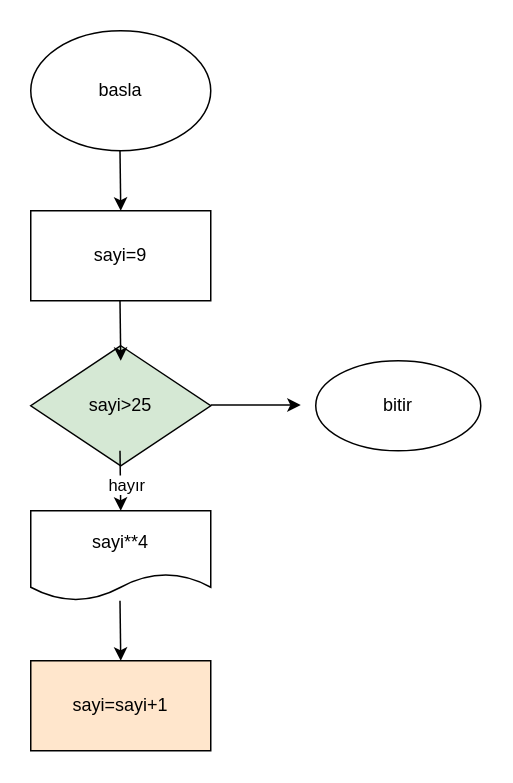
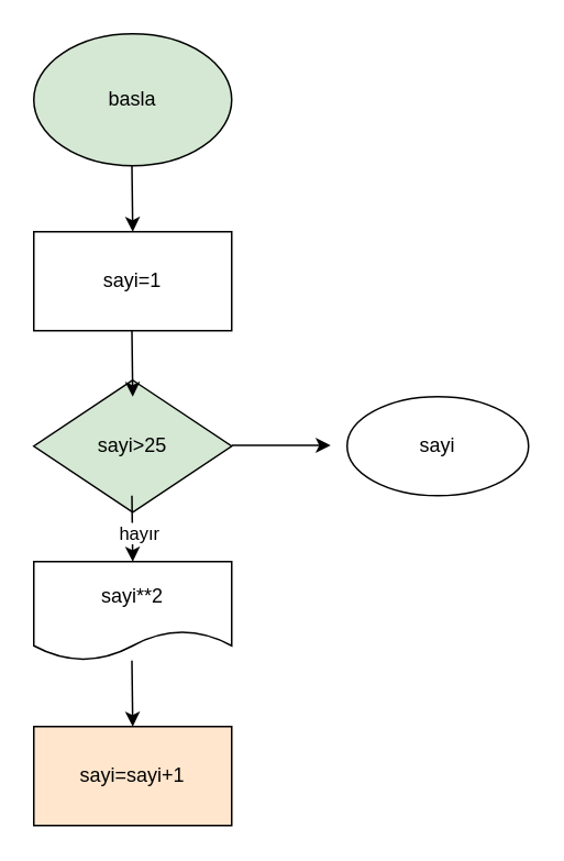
  <mxCell id="0" />
  <mxCell id="1" parent="0" />
- <mxCell id="2" value="basla" style="ellipse;whiteSpace=wrap;html=1;" vertex="1" parent="1"><mxGeometry x="20" y="20" width="120" height="80" as="geometry" /></mxCell>
+ <mxCell id="2" value="basla" style="ellipse;whiteSpace=wrap;html=1;fillColor=#d5e8d4;" vertex="1" parent="1"><mxGeometry x="20" y="20" width="120" height="80" as="geometry" /></mxCell>
  <mxCell id="3" value="" style="endArrow=classic;html=1;" edge="1" parent="1"><mxGeometry width="50" height="50" relative="1" as="geometry"><mxPoint x="79.5" y="100" as="sourcePoint" /><mxPoint x="80" y="140" as="targetPoint" /></mxGeometry></mxCell>
- <mxCell id="4" value="sayi=9" style="rounded=0;whiteSpace=wrap;html=1;" vertex="1" parent="1"><mxGeometry x="20" y="140" width="120" height="60" as="geometry" /></mxCell>
+ <mxCell id="4" value="sayi=1" style="rounded=0;whiteSpace=wrap;html=1;" vertex="1" parent="1"><mxGeometry x="20" y="140" width="120" height="60" as="geometry" /></mxCell>
  <mxCell id="5" value="sayi&amp;gt;25" style="rhombus;whiteSpace=wrap;html=1;fillColor=#d5e8d4;" vertex="1" parent="1"><mxGeometry x="20" y="230" width="120" height="80" as="geometry" /></mxCell>
  <mxCell id="6" value="sayi=sayi+1" style="rounded=0;whiteSpace=wrap;html=1;fillColor=#ffe6cc;" vertex="1" parent="1"><mxGeometry x="20" y="440" width="120" height="60" as="geometry" /></mxCell>
- <mxCell id="7" value="sayi**4" style="shape=document;whiteSpace=wrap;html=1;boundedLbl=1;" vertex="1" parent="1"><mxGeometry x="20" y="340" width="120" height="60" as="geometry" /></mxCell>
+ <mxCell id="7" value="sayi**2" style="shape=document;whiteSpace=wrap;html=1;boundedLbl=1;" vertex="1" parent="1"><mxGeometry x="20" y="340" width="120" height="60" as="geometry" /></mxCell>
  <mxCell id="8" value="" style="endArrow=classic;html=1;" edge="1" parent="1"><mxGeometry width="50" height="50" relative="1" as="geometry"><mxPoint x="79.5" y="200" as="sourcePoint" /><mxPoint x="80" y="240" as="targetPoint" /></mxGeometry></mxCell>
  <mxCell id="9" value="" style="endArrow=classic;html=1;" edge="1" parent="1"><mxGeometry width="50" height="50" relative="1" as="geometry"><mxPoint x="79.5" y="300" as="sourcePoint" /><mxPoint x="80" y="340" as="targetPoint" /></mxGeometry></mxCell>
  <mxCell id="10" value="hayır" style="edgeLabel;html=1;align=center;verticalAlign=middle;resizable=0;points=[];" vertex="1" connectable="0" parent="9"><mxGeometry x="0.132" y="4" relative="1" as="geometry"><mxPoint as="offset" /></mxGeometry></mxCell>
  <mxCell id="11" value="" style="endArrow=classic;html=1;" edge="1" parent="1"><mxGeometry width="50" height="50" relative="1" as="geometry"><mxPoint x="79.5" y="400" as="sourcePoint" /><mxPoint x="80" y="440" as="targetPoint" /></mxGeometry></mxCell>
- <mxCell id="12" value="bitir" style="ellipse;whiteSpace=wrap;html=1;" vertex="1" parent="1"><mxGeometry x="210" y="240" width="110" height="60" as="geometry" /></mxCell>
+ <mxCell id="12" value="sayi" style="ellipse;whiteSpace=wrap;html=1;" vertex="1" parent="1"><mxGeometry x="210" y="240" width="110" height="60" as="geometry" /></mxCell>
  <mxCell id="13" value="" style="endArrow=classic;html=1;" edge="1" parent="1"><mxGeometry width="50" height="50" relative="1" as="geometry"><mxPoint x="140" y="269.5" as="sourcePoint" /><mxPoint x="200" y="269.5" as="targetPoint" /></mxGeometry></mxCell>
